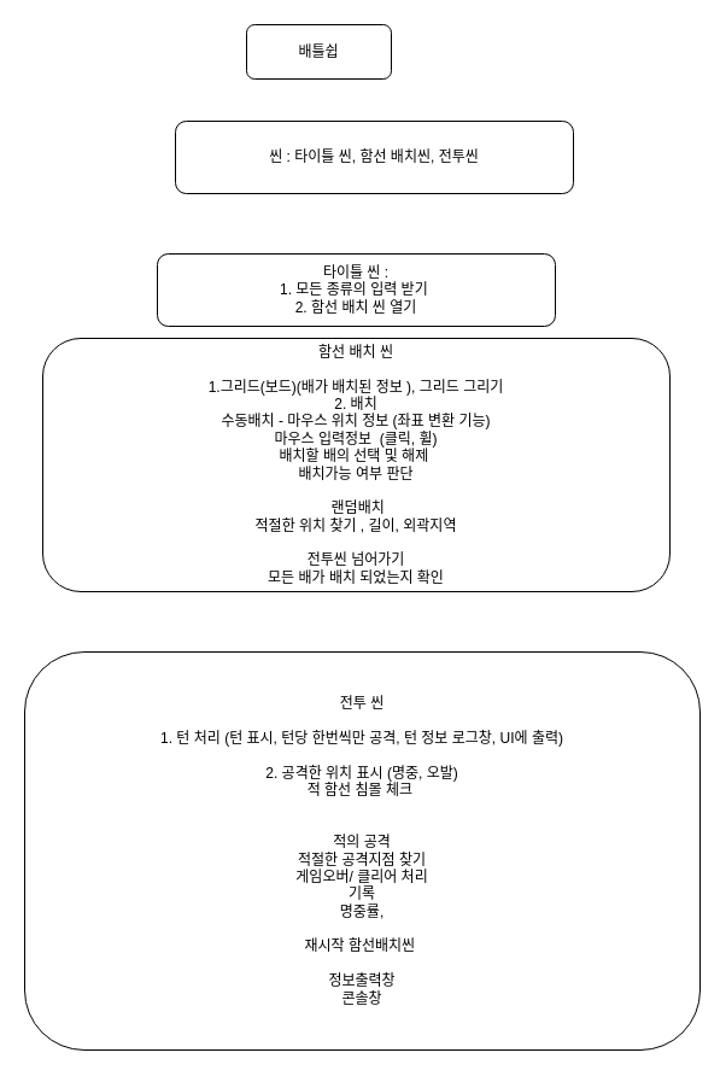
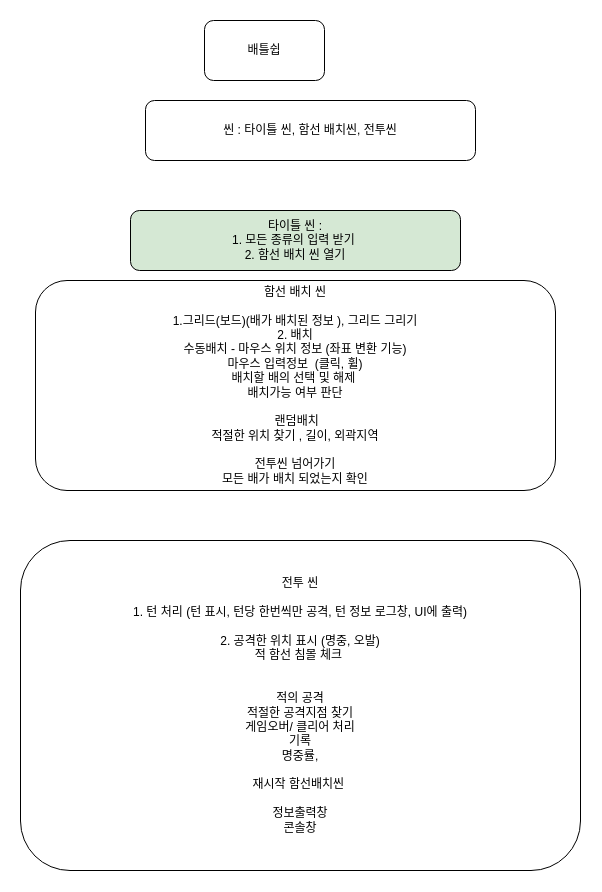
  <mxCell id="0" />
  <mxCell id="1" parent="0" />
- <mxCell id="2" value="배틀쉽" style="rounded=1;whiteSpace=wrap;html=1;" vertex="1" parent="1"><mxGeometry x="204" y="20" width="120" height="45" as="geometry" /></mxCell>
+ <mxCell id="2" value="배틀쉽" style="rounded=1;whiteSpace=wrap;html=1;" vertex="1" parent="1"><mxGeometry x="204" y="20" width="120" height="60" as="geometry" /></mxCell>
  <mxCell id="3" value="씬 : 타이틀 씬, 함선 배치씬, 전투씬" style="rounded=1;whiteSpace=wrap;html=1;" vertex="1" parent="1"><mxGeometry x="145" y="100" width="330" height="60" as="geometry" /></mxCell>
- <mxCell id="4" value="타이틀 씬 :&lt;br&gt;1. 모든 종류의 입력 받기&amp;nbsp;&lt;br&gt;2. 함선 배치 씬 열기" style="rounded=1;whiteSpace=wrap;html=1;" vertex="1" parent="1"><mxGeometry x="130" y="210" width="330" height="60" as="geometry" /></mxCell>
+ <mxCell id="4" value="타이틀 씬 :&lt;br&gt;1. 모든 종류의 입력 받기&amp;nbsp;&lt;br&gt;2. 함선 배치 씬 열기" style="rounded=1;whiteSpace=wrap;html=1;fillColor=#d5e8d4;" vertex="1" parent="1"><mxGeometry x="130" y="210" width="330" height="60" as="geometry" /></mxCell>
  <mxCell id="5" value="함선 배치 씬&lt;br&gt;&lt;br&gt;1.그리드(보드)(배가 배치된 정보 ), 그리드 그리기&lt;br&gt;2. 배치&lt;br&gt;수동배치 - 마우스 위치 정보 (좌표 변환 기능)&lt;br&gt;마우스 입력정보&amp;nbsp; (클릭, 휠)&lt;br&gt;배치할 배의 선택 및 해제&amp;nbsp;&lt;br&gt;배치가능 여부 판단&lt;br&gt;&lt;br&gt;&amp;nbsp;랜덤배치&lt;br&gt;적절한 위치 찾기 , 길이, 외곽지역&lt;br&gt;&lt;br&gt;전투씬 넘어가기&lt;br&gt;모든 배가 배치 되었는지 확인" style="rounded=1;whiteSpace=wrap;html=1;" vertex="1" parent="1"><mxGeometry x="35" y="280" width="520" height="210" as="geometry" /></mxCell>
  <mxCell id="6" value="전투 씬&lt;br&gt;&lt;br&gt;1. 턴 처리 (턴 표시, 턴당 한번씩만 공격, 턴 정보 로그창, UI에 출력)&lt;br&gt;&lt;br&gt;2. 공격한 위치 표시 (명중, 오발)&lt;br&gt;적 함선 침몰 체크&amp;nbsp;&lt;br&gt;&lt;br&gt;&lt;br&gt;적의 공격&lt;br&gt;적절한 공격지점 찾기&lt;br&gt;게임오버/ 클리어 처리&lt;br&gt;기록&lt;br&gt;명중률,&lt;br&gt;&lt;br&gt;재시작 함선배치씬&amp;nbsp;&lt;br&gt;&lt;br&gt;정보출력창&lt;br&gt;콘솔창" style="rounded=1;whiteSpace=wrap;html=1;" vertex="1" parent="1"><mxGeometry x="20" y="540" width="560" height="330" as="geometry" /></mxCell>
